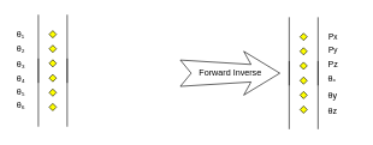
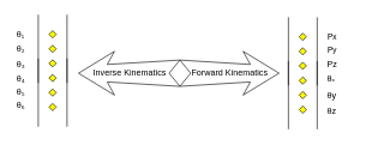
  <mxCell id="0" />
  <mxCell id="1" parent="0" />
- <mxCell id="2" value="Forward Inverse" style="html=1;shadow=0;dashed=0;align=center;verticalAlign=middle;shape=mxgraph.arrows2.stylisedArrow;dy=0.6;dx=40;notch=15;feather=0.4;" vertex="1" parent="1"><mxGeometry x="249" y="71" width="138" height="61" as="geometry" /></mxCell>
+ <mxCell id="2" value="Forward Kinematics" style="html=1;shadow=0;dashed=0;align=center;verticalAlign=middle;shape=mxgraph.arrows2.stylisedArrow;dy=0.6;dx=40;notch=15;feather=0.4;" vertex="1" parent="1"><mxGeometry x="249" y="71" width="138" height="61" as="geometry" /></mxCell>
+ <mxCell id="3" value="Inverse Kinematics" style="html=1;shadow=0;dashed=0;align=center;verticalAlign=middle;shape=mxgraph.arrows2.stylisedArrow;dy=0.6;dx=40;notch=15;feather=0.4;direction=west;" vertex="1" parent="1"><mxGeometry x="108" y="71" width="141" height="61" as="geometry" /></mxCell>
  <mxCell id="4" value="" style="verticalLabelPosition=bottom;verticalAlign=top;html=1;shape=mxgraph.flowchart.parallel_mode;pointerEvents=1;direction=south;" vertex="1" parent="1"><mxGeometry x="400" y="23.5" width="40" height="95" as="geometry" /></mxCell>
  <mxCell id="5" value="" style="verticalLabelPosition=bottom;verticalAlign=top;html=1;shape=mxgraph.flowchart.parallel_mode;pointerEvents=1;direction=south;" vertex="1" parent="1"><mxGeometry x="400" y="84.5" width="40" height="95" as="geometry" /></mxCell>
  <mxCell id="6" value="ᴾˣ" style="text;html=1;align=center;verticalAlign=middle;resizable=0;points=[];autosize=1;strokeColor=none;fillColor=none;fontSize=16;" vertex="1" parent="1"><mxGeometry x="445.5" y="36" width="30" height="31" as="geometry" /></mxCell>
  <mxCell id="7" value="ᴾʸ" style="text;html=1;align=center;verticalAlign=middle;resizable=0;points=[];autosize=1;strokeColor=none;fillColor=none;fontSize=16;" vertex="1" parent="1"><mxGeometry x="445.5" y="55.5" width="30" height="31" as="geometry" /></mxCell>
  <mxCell id="8" value="Pz" style="text;whiteSpace=wrap;" vertex="1" parent="1"><mxGeometry x="451.996" y="75.997" width="42" height="36" as="geometry" /></mxCell>
  <mxCell id="9" value="θₓ" style="text;whiteSpace=wrap;" vertex="1" parent="1"><mxGeometry x="451.992" y="96" width="39" height="36" as="geometry" /></mxCell>
  <mxCell id="10" value="θy" style="text;whiteSpace=wrap;" vertex="1" parent="1"><mxGeometry x="451.992" y="118.5" width="39" height="36" as="geometry" /></mxCell>
  <mxCell id="11" value="θz" style="text;whiteSpace=wrap;" vertex="1" parent="1"><mxGeometry x="451.989" y="139.997" width="39" height="36" as="geometry" /></mxCell>
  <mxCell id="12" value="" style="verticalLabelPosition=bottom;verticalAlign=top;html=1;shape=mxgraph.flowchart.parallel_mode;pointerEvents=1;direction=south;" vertex="1" parent="1"><mxGeometry x="52" y="81" width="40" height="95" as="geometry" /></mxCell>
  <mxCell id="13" value="θ₁" style="text;whiteSpace=wrap;" vertex="1" parent="1"><mxGeometry x="20.002" y="33.503" width="39" height="36" as="geometry" /></mxCell>
  <mxCell id="14" value="θ₂" style="text;whiteSpace=wrap;" vertex="1" parent="1"><mxGeometry x="20.006" y="53" width="39" height="36" as="geometry" /></mxCell>
  <mxCell id="15" value="θ₄" style="text;whiteSpace=wrap;" vertex="1" parent="1"><mxGeometry x="20.009" y="96.003" width="39" height="36" as="geometry" /></mxCell>
  <mxCell id="16" value="θ₅" style="text;whiteSpace=wrap;" vertex="1" parent="1"><mxGeometry x="20.009" y="114" width="39" height="36" as="geometry" /></mxCell>
  <mxCell id="17" value="θ₆" style="text;whiteSpace=wrap;" vertex="1" parent="1"><mxGeometry x="20.009" y="132.003" width="39" height="36" as="geometry" /></mxCell>
  <mxCell id="18" value="θ₃" style="text;whiteSpace=wrap;" vertex="1" parent="1"><mxGeometry x="20.006" y="76" width="39" height="36" as="geometry" /></mxCell>
  <mxCell id="19" value="" style="verticalLabelPosition=bottom;verticalAlign=top;html=1;shape=mxgraph.flowchart.parallel_mode;pointerEvents=1;direction=south;" vertex="1" parent="1"><mxGeometry x="52" y="20" width="40" height="95" as="geometry" /></mxCell>
